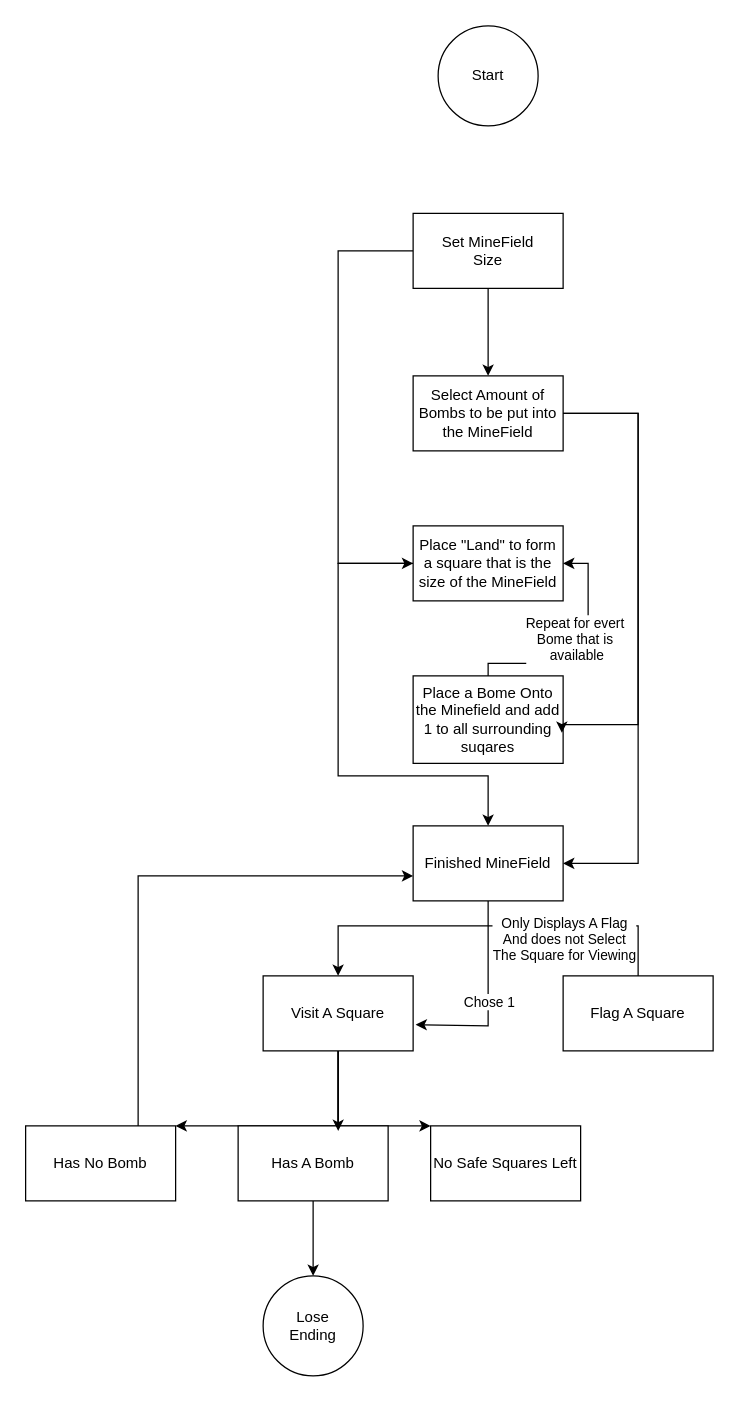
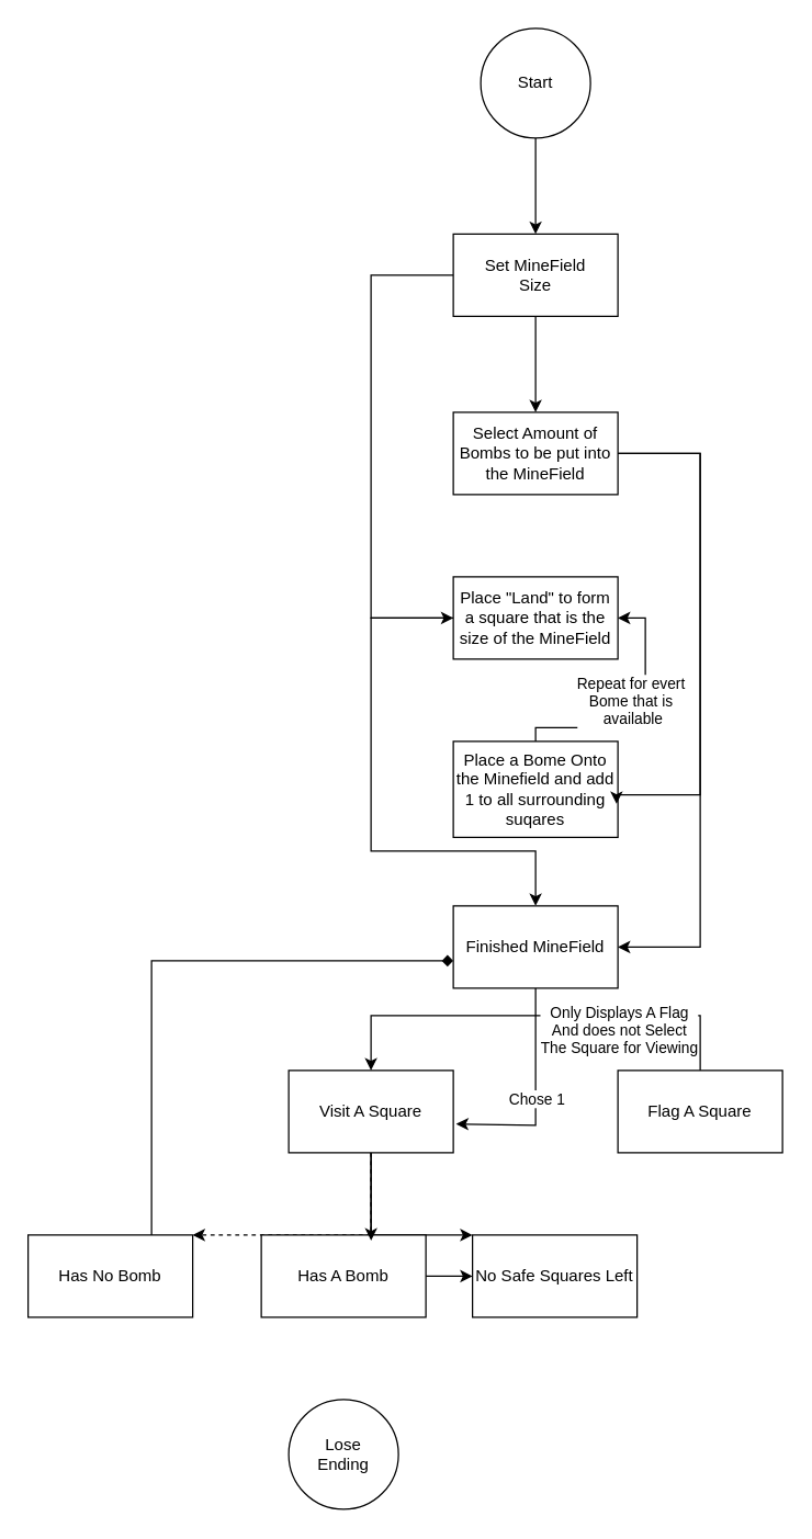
  <mxCell id="0" />
  <mxCell id="1" parent="0" />
+ <mxCell id="2" style="edgeStyle=orthogonalEdgeStyle;rounded=0;orthogonalLoop=1;jettySize=auto;html=1;" edge="1" parent="1" source="3" target="6"><mxGeometry relative="1" as="geometry" /></mxCell>
  <mxCell id="3" value="Start" style="ellipse;whiteSpace=wrap;html=1;aspect=fixed;" vertex="1" parent="1"><mxGeometry x="350" y="20" width="80" height="80" as="geometry" /></mxCell>
  <mxCell id="4" style="edgeStyle=orthogonalEdgeStyle;rounded=0;orthogonalLoop=1;jettySize=auto;html=1;" edge="1" parent="1" source="6" target="8"><mxGeometry relative="1" as="geometry" /></mxCell>
  <mxCell id="5" style="edgeStyle=orthogonalEdgeStyle;rounded=0;orthogonalLoop=1;jettySize=auto;html=1;" edge="1" parent="1" source="6" target="10"><mxGeometry relative="1" as="geometry"><Array as="points"><mxPoint x="270" y="200" /><mxPoint x="270" y="450" /></Array></mxGeometry></mxCell>
  <mxCell id="6" value="Set MineField&lt;div&gt;Size&lt;/div&gt;" style="rounded=0;whiteSpace=wrap;html=1;" vertex="1" parent="1"><mxGeometry x="330" y="170" width="120" height="60" as="geometry" /></mxCell>
  <mxCell id="7" style="edgeStyle=orthogonalEdgeStyle;rounded=0;orthogonalLoop=1;jettySize=auto;html=1;entryX=1;entryY=0.5;entryDx=0;entryDy=0;" edge="1" parent="1" source="8" target="15"><mxGeometry relative="1" as="geometry"><Array as="points"><mxPoint x="510" y="330" /><mxPoint x="510" y="690" /></Array></mxGeometry></mxCell>
  <mxCell id="8" value="Select Amount of Bombs to be put into&lt;div&gt;the MineField&lt;/div&gt;" style="rounded=0;whiteSpace=wrap;html=1;" vertex="1" parent="1"><mxGeometry x="330" y="300" width="120" height="60" as="geometry" /></mxCell>
  <mxCell id="9" style="edgeStyle=orthogonalEdgeStyle;rounded=0;orthogonalLoop=1;jettySize=auto;html=1;" edge="1" parent="1" source="10" target="15"><mxGeometry relative="1" as="geometry"><Array as="points"><mxPoint x="270" y="450" /><mxPoint x="270" y="620" /><mxPoint x="390" y="620" /></Array></mxGeometry></mxCell>
  <mxCell id="10" value="Place &quot;Land&quot; to form a square that is the size of the MineField" style="rounded=0;whiteSpace=wrap;html=1;" vertex="1" parent="1"><mxGeometry x="330" y="420" width="120" height="60" as="geometry" /></mxCell>
  <mxCell id="11" style="edgeStyle=orthogonalEdgeStyle;rounded=0;orthogonalLoop=1;jettySize=auto;html=1;" edge="1" parent="1" source="13" target="10"><mxGeometry relative="1" as="geometry"><Array as="points"><mxPoint x="390" y="530" /><mxPoint x="470" y="530" /><mxPoint x="470" y="450" /></Array></mxGeometry></mxCell>
  <mxCell id="12" value="Repeat for evert&amp;nbsp;&lt;div&gt;Bome that is&amp;nbsp;&lt;/div&gt;&lt;div&gt;available&lt;/div&gt;" style="edgeLabel;html=1;align=center;verticalAlign=middle;resizable=0;points=[];" vertex="1" connectable="0" parent="11"><mxGeometry x="0.15" y="-2" relative="1" as="geometry"><mxPoint x="-12" y="-1" as="offset" /></mxGeometry></mxCell>
  <mxCell id="13" value="Place a Bome Onto the Minefield and add&lt;div&gt;1 to all surrounding suqares&lt;/div&gt;" style="rounded=0;whiteSpace=wrap;html=1;" vertex="1" parent="1"><mxGeometry x="330" y="540" width="120" height="70" as="geometry" /></mxCell>
  <mxCell id="14" style="edgeStyle=orthogonalEdgeStyle;rounded=0;orthogonalLoop=1;jettySize=auto;html=1;entryX=0.992;entryY=0.65;entryDx=0;entryDy=0;entryPerimeter=0;" edge="1" parent="1" source="8" target="13"><mxGeometry relative="1" as="geometry"><Array as="points"><mxPoint x="510" y="330" /><mxPoint x="510" y="579" /></Array></mxGeometry></mxCell>
  <mxCell id="15" value="Finished MineField" style="rounded=0;whiteSpace=wrap;html=1;" vertex="1" parent="1"><mxGeometry x="330" y="660" width="120" height="60" as="geometry" /></mxCell>
  <mxCell id="16" style="edgeStyle=orthogonalEdgeStyle;rounded=0;orthogonalLoop=1;jettySize=auto;html=1;" edge="1" parent="1" source="18" target="21"><mxGeometry relative="1" as="geometry"><Array as="points"><mxPoint x="510" y="740" /><mxPoint x="270" y="740" /></Array></mxGeometry></mxCell>
  <mxCell id="17" value="Only Displays A Flag&lt;div&gt;And does not Select&lt;/div&gt;&lt;div&gt;The Square for Viewing&lt;/div&gt;" style="edgeLabel;html=1;align=center;verticalAlign=middle;resizable=0;points=[];" vertex="1" connectable="0" parent="16"><mxGeometry x="-0.575" relative="1" as="geometry"><mxPoint x="-32" y="10" as="offset" /></mxGeometry></mxCell>
  <mxCell id="18" value="Flag A Square" style="rounded=0;whiteSpace=wrap;html=1;" vertex="1" parent="1"><mxGeometry x="450" y="780" width="120" height="60" as="geometry" /></mxCell>
- <mxCell id="19" style="edgeStyle=orthogonalEdgeStyle;rounded=0;orthogonalLoop=1;jettySize=auto;html=1;" edge="1" parent="1" source="21" target="27"><mxGeometry relative="1" as="geometry"><Array as="points"><mxPoint x="270" y="900" /></Array></mxGeometry></mxCell>
+ <mxCell id="19" style="edgeStyle=orthogonalEdgeStyle;rounded=0;orthogonalLoop=1;jettySize=auto;html=1;dashed=1;" edge="1" parent="1" source="21" target="27"><mxGeometry relative="1" as="geometry"><Array as="points"><mxPoint x="270" y="900" /></Array></mxGeometry></mxCell>
  <mxCell id="20" style="edgeStyle=orthogonalEdgeStyle;rounded=0;orthogonalLoop=1;jettySize=auto;html=1;" edge="1" parent="1" source="21" target="30"><mxGeometry relative="1" as="geometry"><Array as="points"><mxPoint x="270" y="900" /></Array></mxGeometry></mxCell>
  <mxCell id="21" value="Visit A Square" style="rounded=0;whiteSpace=wrap;html=1;" vertex="1" parent="1"><mxGeometry x="210" y="780" width="120" height="60" as="geometry" /></mxCell>
  <mxCell id="22" style="edgeStyle=orthogonalEdgeStyle;rounded=0;orthogonalLoop=1;jettySize=auto;html=1;entryX=1.017;entryY=0.65;entryDx=0;entryDy=0;entryPerimeter=0;" edge="1" parent="1" source="15" target="21"><mxGeometry relative="1" as="geometry"><Array as="points"><mxPoint x="390" y="820" /></Array></mxGeometry></mxCell>
  <mxCell id="23" value="Chose 1" style="edgeLabel;html=1;align=center;verticalAlign=middle;resizable=0;points=[];" vertex="1" connectable="0" parent="22"><mxGeometry x="-0.532" y="3" relative="1" as="geometry"><mxPoint x="-3" y="43" as="offset" /></mxGeometry></mxCell>
- <mxCell id="24" style="edgeStyle=orthogonalEdgeStyle;rounded=0;orthogonalLoop=1;jettySize=auto;html=1;" edge="1" parent="1" source="25" target="29"><mxGeometry relative="1" as="geometry" /></mxCell>
+ <mxCell id="24" style="edgeStyle=orthogonalEdgeStyle;rounded=0;orthogonalLoop=1;jettySize=auto;html=1;" edge="1" parent="1" source="25" target="30"><mxGeometry relative="1" as="geometry" /></mxCell>
  <mxCell id="25" value="Has A Bomb" style="rounded=0;whiteSpace=wrap;html=1;" vertex="1" parent="1"><mxGeometry x="190" y="900" width="120" height="60" as="geometry" /></mxCell>
- <mxCell id="26" style="edgeStyle=orthogonalEdgeStyle;rounded=0;orthogonalLoop=1;jettySize=auto;html=1;" edge="1" parent="1" source="27" target="15"><mxGeometry relative="1" as="geometry"><Array as="points"><mxPoint x="110" y="700" /></Array></mxGeometry></mxCell>
+ <mxCell id="26" style="edgeStyle=orthogonalEdgeStyle;rounded=0;orthogonalLoop=1;jettySize=auto;html=1;endArrow=diamond;" edge="1" parent="1" source="27" target="15"><mxGeometry relative="1" as="geometry"><Array as="points"><mxPoint x="110" y="700" /></Array></mxGeometry></mxCell>
  <mxCell id="27" value="Has No Bomb" style="rounded=0;whiteSpace=wrap;html=1;" vertex="1" parent="1"><mxGeometry x="20" y="900" width="120" height="60" as="geometry" /></mxCell>
  <mxCell id="28" style="edgeStyle=orthogonalEdgeStyle;rounded=0;orthogonalLoop=1;jettySize=auto;html=1;entryX=0.667;entryY=0.067;entryDx=0;entryDy=0;entryPerimeter=0;" edge="1" parent="1" source="21" target="25"><mxGeometry relative="1" as="geometry" /></mxCell>
  <mxCell id="29" value="Lose&lt;div&gt;Ending&lt;/div&gt;" style="ellipse;whiteSpace=wrap;html=1;aspect=fixed;" vertex="1" parent="1"><mxGeometry x="210" y="1020" width="80" height="80" as="geometry" /></mxCell>
  <mxCell id="30" value="No Safe Squares Left" style="rounded=0;whiteSpace=wrap;html=1;" vertex="1" parent="1"><mxGeometry x="344" y="900" width="120" height="60" as="geometry" /></mxCell>
